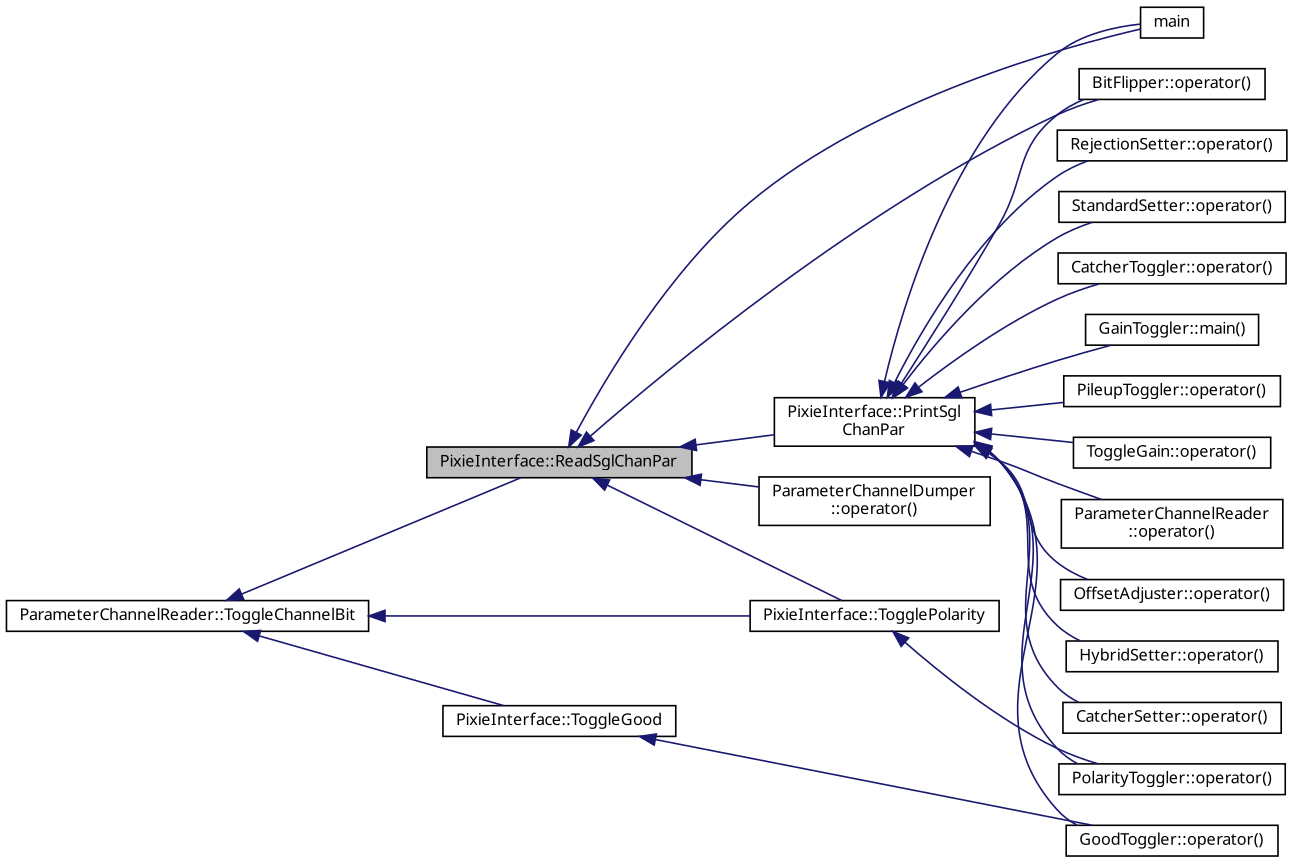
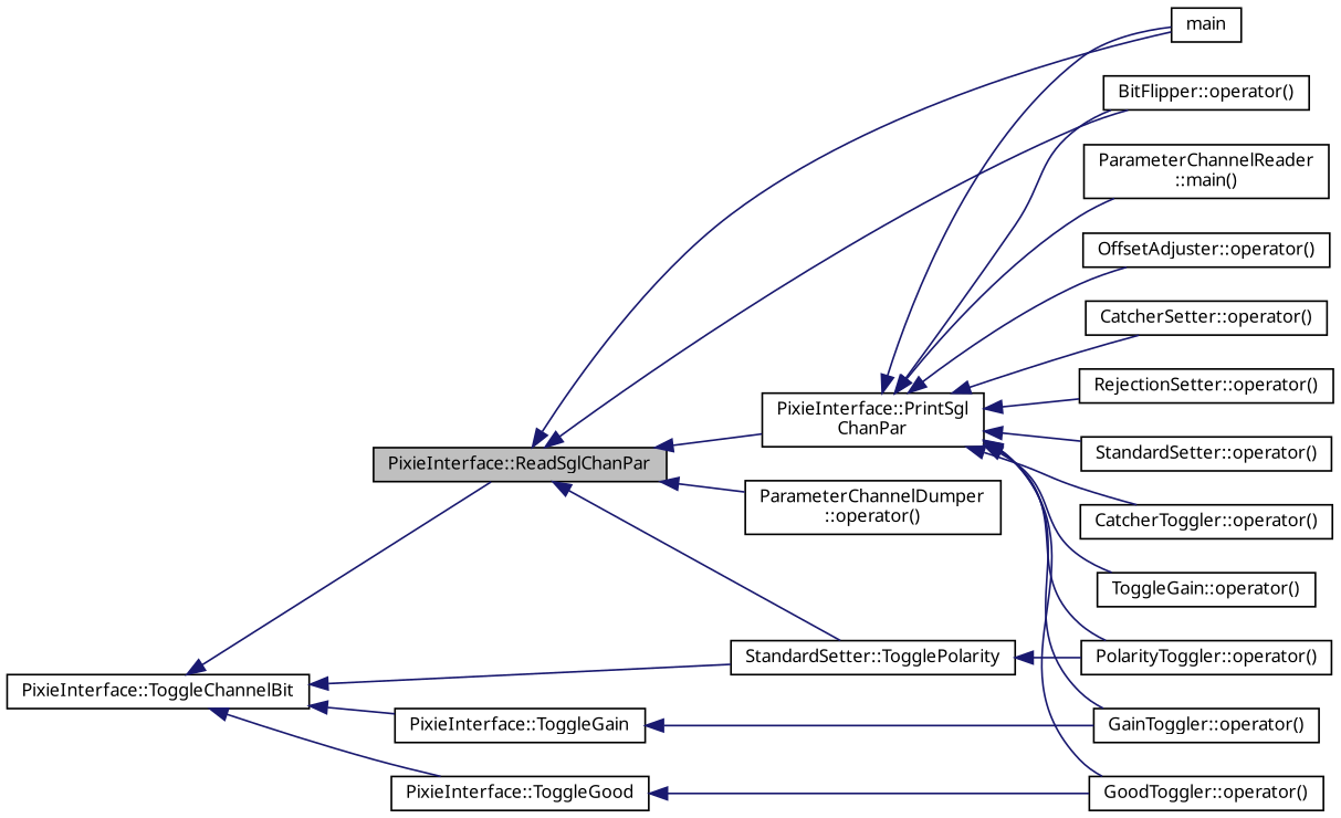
  digraph {
    fontname="Noto Sans"
    rankdir=LR
    node [color=black fillcolor=white fontname="Noto Sans" fontsize=10 shape=record style=filled]
    edge [color=midnightblue dir=back fontname="Noto Sans" fontsize=10 labelfontname=Helvetica labelfontsize=10 style=solid]
    n1 [fillcolor=grey75 fontcolor=black height=0.2 label="PixieInterface::ReadSglChanPar" width=0.4]
    n2 [height=0.2 label=main width=0.4]
    n3 [height=0.2 label="PixieInterface::PrintSgl\lChanPar" width=0.4]
    n4 [height=0.2 label="BitFlipper::operator()" width=0.4]
-   n5 [height=0.2 label="PixieInterface::TogglePolarity" width=0.4]
+   n5 [height=0.2 label="StandardSetter::TogglePolarity" width=0.4]
    n6 [height=0.2 label="ParameterChannelDumper\l::operator()" width=0.4]
-   n7 [height=0.2 label="ParameterChannelReader\l::operator()" width=0.4]
+   n7 [height=0.2 label="ParameterChannelReader\l::main()" width=0.4]
    n8 [height=0.2 label="OffsetAdjuster::operator()" width=0.4]
-   n9 [height=0.2 label="HybridSetter::operator()" width=0.4]
    n10 [height=0.2 label="CatcherSetter::operator()" width=0.4]
    n11 [height=0.2 label="RejectionSetter::operator()" width=0.4]
    n12 [height=0.2 label="StandardSetter::operator()" width=0.4]
    n13 [height=0.2 label="CatcherToggler::operator()" width=0.4]
-   n14 [height=0.2 label="GainToggler::main()" width=0.4]
+   n14 [height=0.2 label="GainToggler::operator()" width=0.4]
    n15 [height=0.2 label="GoodToggler::operator()" width=0.4]
-   n16 [height=0.2 label="PileupToggler::operator()" width=0.4]
    n17 [height=0.2 label="PolarityToggler::operator()" width=0.4]
    n18 [height=0.2 label="ToggleGain::operator()" width=0.4]
-   n19 [height=0.2 label="ParameterChannelReader::ToggleChannelBit" width=0.4]
+   n19 [height=0.2 label="PixieInterface::ToggleChannelBit" width=0.4]
+   n20 [height=0.2 label="PixieInterface::ToggleGain" width=0.4]
    n21 [height=0.2 label="PixieInterface::ToggleGood" width=0.4]
    n1 -> n2
    n1 -> n3
    n1 -> n4
    n1 -> n5
    n1 -> n6
    n3 -> n2
    n3 -> n4
    n3 -> n7
    n3 -> n8
-   n3 -> n9
    n3 -> n10
    n3 -> n11
    n3 -> n12
    n3 -> n13
    n3 -> n14
    n3 -> n15
-   n3 -> n16
    n3 -> n17
    n3 -> n18
    n5 -> n17
    n19 -> n1
    n19 -> n5
+   n19 -> n20
    n19 -> n21
+   n20 -> n14
    n21 -> n15
  }
